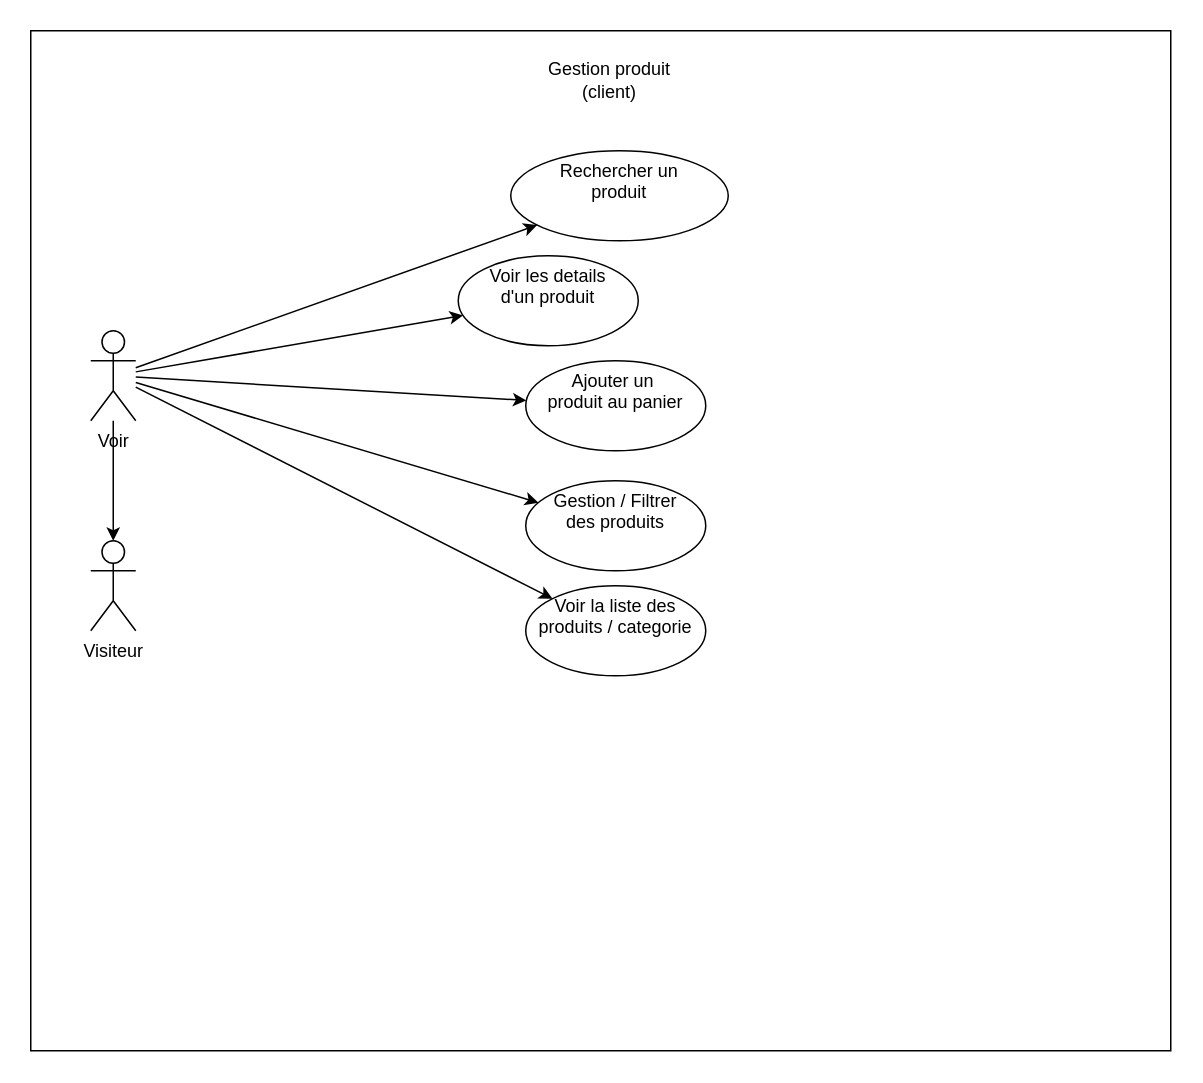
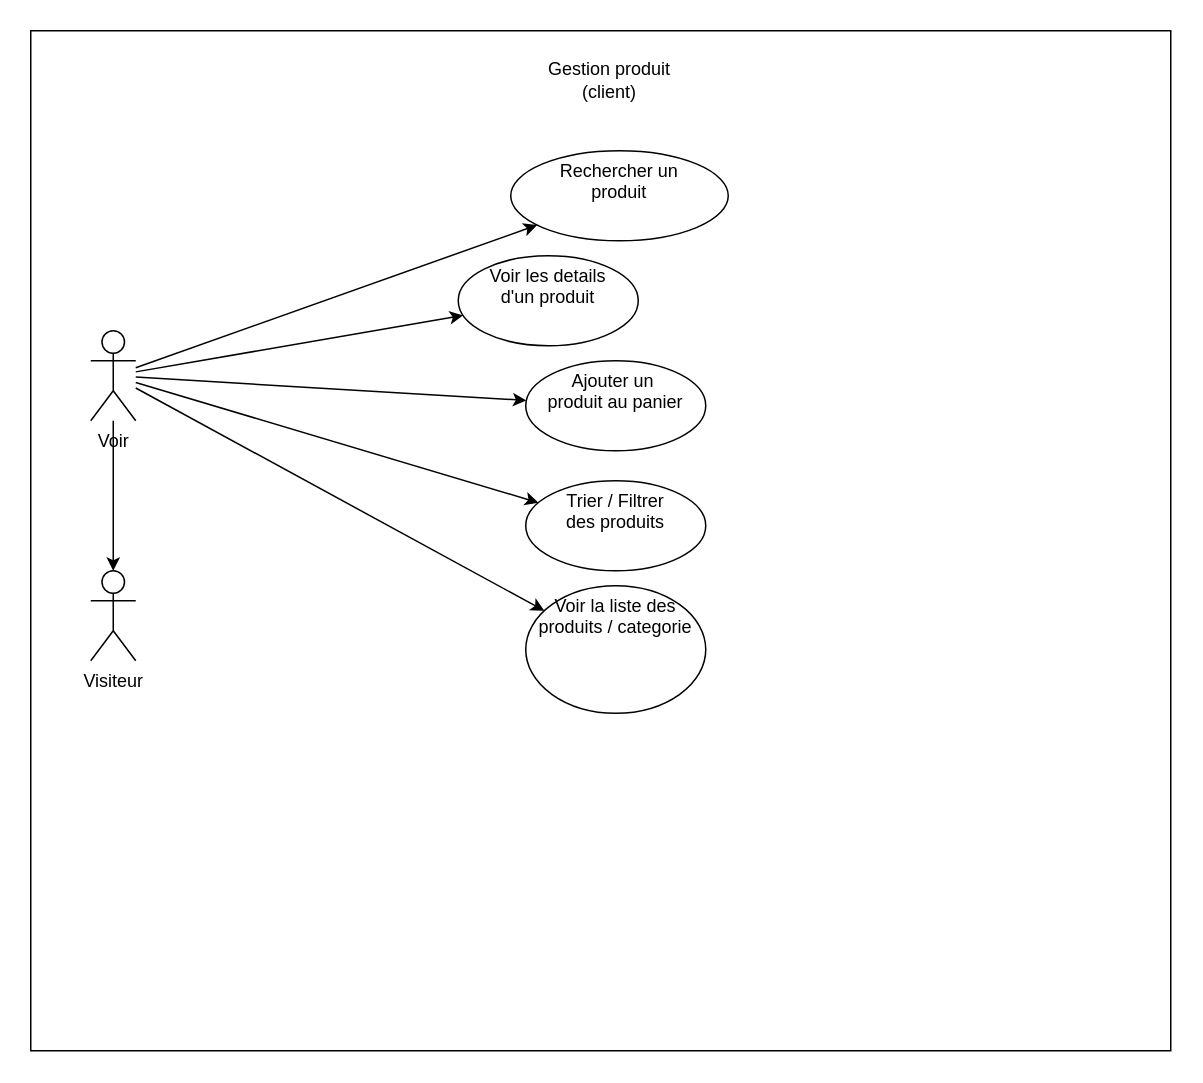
  <mxCell id="0" />
  <mxCell id="1" parent="0" />
  <mxCell id="2" value="" style="rounded=0;whiteSpace=wrap;html=1;" vertex="1" parent="1"><mxGeometry y="20" width="760" height="680" as="geometry" x="20" /></mxCell>
  <mxCell id="3" value="" style="rounded=0;orthogonalLoop=1;jettySize=auto;html=1;" edge="1" parent="1" source="9" target="11"><mxGeometry relative="1" as="geometry" /></mxCell>
  <mxCell id="4" value="" style="edgeStyle=none;rounded=0;orthogonalLoop=1;jettySize=auto;html=1;" edge="1" parent="1" source="9" target="12"><mxGeometry relative="1" as="geometry" /></mxCell>
  <mxCell id="5" value="" style="edgeStyle=none;rounded=0;orthogonalLoop=1;jettySize=auto;html=1;" edge="1" parent="1" source="9" target="13"><mxGeometry relative="1" as="geometry" /></mxCell>
  <mxCell id="6" value="" style="edgeStyle=none;rounded=0;orthogonalLoop=1;jettySize=auto;html=1;strokeColor=default;" edge="1" parent="1" source="9" target="14"><mxGeometry relative="1" as="geometry" /></mxCell>
  <mxCell id="7" value="" style="edgeStyle=none;rounded=0;orthogonalLoop=1;jettySize=auto;html=1;strokeColor=default;" edge="1" parent="1" source="9" target="15"><mxGeometry relative="1" as="geometry" /></mxCell>
  <mxCell id="8" value="" style="edgeStyle=none;rounded=0;orthogonalLoop=1;jettySize=auto;html=1;strokeColor=default;" edge="1" parent="1" source="9" target="16"><mxGeometry relative="1" as="geometry" /></mxCell>
  <mxCell id="9" value="Voir" style="shape=umlActor;verticalLabelPosition=bottom;verticalAlign=top;html=1;outlineConnect=0;" vertex="1" parent="1"><mxGeometry x="60" y="220" width="30" height="60" as="geometry" /></mxCell>
  <mxCell id="10" value="Gestion produit (client)" style="text;html=1;strokeColor=none;fillColor=none;align=center;verticalAlign=middle;whiteSpace=wrap;rounded=0;" vertex="1" parent="1"><mxGeometry x="345" y="38" width="122" height="30" as="geometry" /></mxCell>
  <mxCell id="11" value="Rechercher un&lt;br&gt;produit" style="ellipse;whiteSpace=wrap;html=1;verticalAlign=top;" vertex="1" parent="1"><mxGeometry x="340" y="100" width="145" height="60" as="geometry" /></mxCell>
  <mxCell id="12" value="Voir les details&lt;br&gt;d'un produit" style="ellipse;whiteSpace=wrap;html=1;verticalAlign=top;" vertex="1" parent="1"><mxGeometry x="305" y="170" width="120" height="60" as="geometry" /></mxCell>
  <mxCell id="13" value="Ajouter un&amp;nbsp;&lt;br&gt;produit au panier" style="ellipse;whiteSpace=wrap;html=1;verticalAlign=top;" vertex="1" parent="1"><mxGeometry x="350" y="240" width="120" height="60" as="geometry" /></mxCell>
- <mxCell id="14" value="Gestion / Filtrer&lt;br&gt;des produits" style="ellipse;whiteSpace=wrap;html=1;verticalAlign=top;" vertex="1" parent="1"><mxGeometry x="350" y="320" width="120" height="60" as="geometry" /></mxCell>
- <mxCell id="15" value="Voir la liste des&lt;br&gt;produits / categorie" style="ellipse;whiteSpace=wrap;html=1;verticalAlign=top;" vertex="1" parent="1"><mxGeometry x="350" y="390" width="120" height="60" as="geometry" /></mxCell>
- <mxCell id="16" value="Visiteur" style="shape=umlActor;verticalLabelPosition=bottom;verticalAlign=top;html=1;outlineConnect=0;" vertex="1" parent="1"><mxGeometry x="60" y="360" width="30" height="60" as="geometry" /></mxCell>
+ <mxCell id="14" value="Trier / Filtrer&lt;br&gt;des produits" style="ellipse;whiteSpace=wrap;html=1;verticalAlign=top;" vertex="1" parent="1"><mxGeometry x="350" y="320" width="120" height="60" as="geometry" /></mxCell>
+ <mxCell id="15" value="Voir la liste des&lt;br&gt;produits / categorie" style="ellipse;whiteSpace=wrap;html=1;verticalAlign=top;" vertex="1" parent="1"><mxGeometry x="350" y="390" width="120" height="85" as="geometry" /></mxCell>
+ <mxCell id="16" value="Visiteur" style="shape=umlActor;verticalLabelPosition=bottom;verticalAlign=top;html=1;outlineConnect=0;" vertex="1" parent="1"><mxGeometry x="60" y="380" width="30" height="60" as="geometry" /></mxCell>
